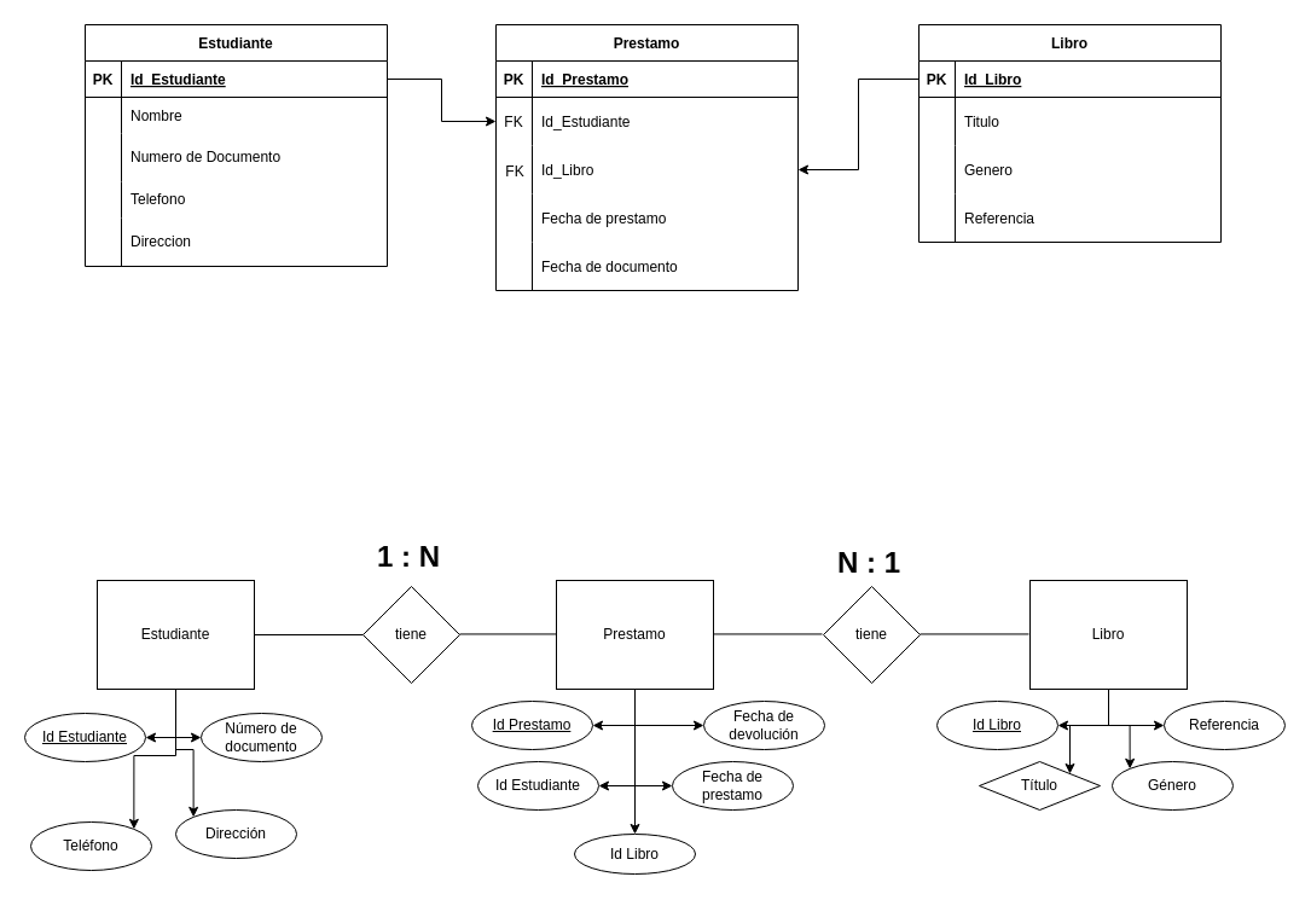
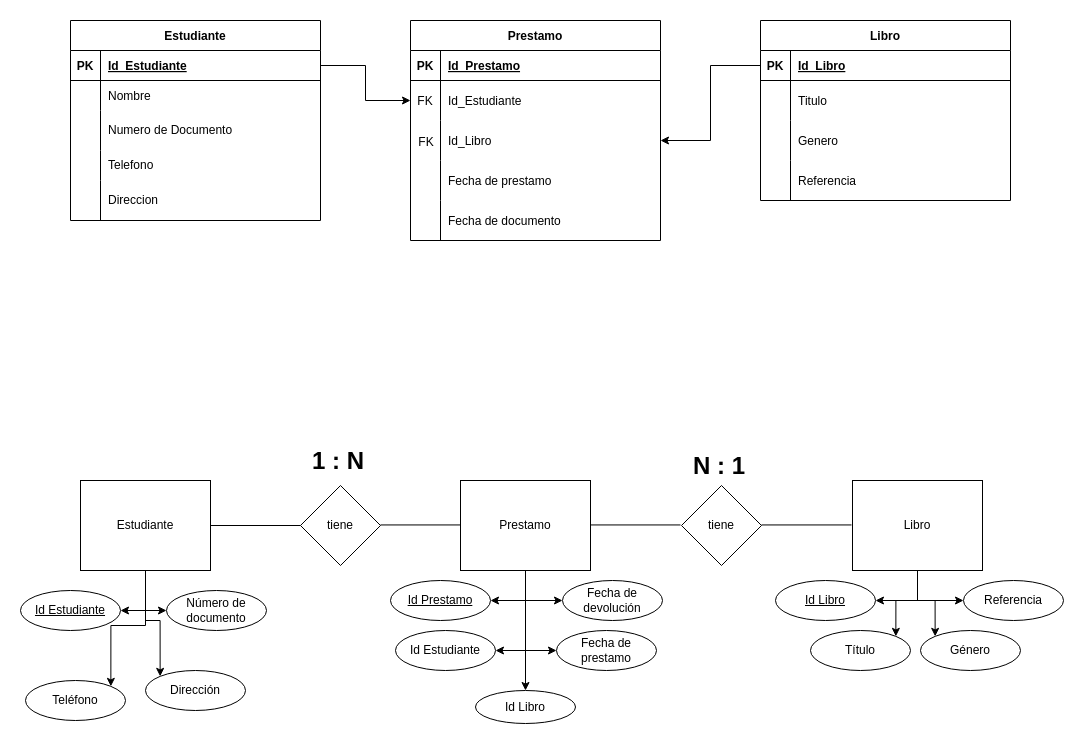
  <mxCell id="0" />
  <mxCell id="1" parent="0" />
  <mxCell id="2" value="Prestamo" style="shape=table;startSize=30;container=1;collapsible=1;childLayout=tableLayout;fixedRows=1;rowLines=0;fontStyle=1;align=center;resizeLast=1;" parent="1" vertex="1"><mxGeometry x="410" y="20" width="250" height="220" as="geometry"><mxRectangle x="390" y="120" width="80" height="30" as="alternateBounds" /></mxGeometry></mxCell>
  <mxCell id="3" value="" style="shape=partialRectangle;collapsible=0;dropTarget=0;pointerEvents=0;fillColor=none;points=[[0,0.5],[1,0.5]];portConstraint=eastwest;top=0;left=0;right=0;bottom=1;" parent="2" vertex="1"><mxGeometry y="30" width="250" height="30" as="geometry" /></mxCell>
  <mxCell id="4" value="PK" style="shape=partialRectangle;overflow=hidden;connectable=0;fillColor=none;top=0;left=0;bottom=0;right=0;fontStyle=1;" parent="3" vertex="1"><mxGeometry width="30" height="30" as="geometry"><mxRectangle width="30" height="30" as="alternateBounds" /></mxGeometry></mxCell>
  <mxCell id="5" value="Id_Prestamo" style="shape=partialRectangle;overflow=hidden;connectable=0;fillColor=none;top=0;left=0;bottom=0;right=0;align=left;spacingLeft=6;fontStyle=5;" parent="3" vertex="1"><mxGeometry x="30" width="220" height="30" as="geometry"><mxRectangle width="220" height="30" as="alternateBounds" /></mxGeometry></mxCell>
  <mxCell id="6" value="" style="shape=partialRectangle;collapsible=0;dropTarget=0;pointerEvents=0;fillColor=none;points=[[0,0.5],[1,0.5]];portConstraint=eastwest;top=0;left=0;right=0;bottom=0;" parent="2" vertex="1"><mxGeometry y="60" width="250" height="40" as="geometry" /></mxCell>
  <mxCell id="7" value="FK" style="shape=partialRectangle;overflow=hidden;connectable=0;fillColor=none;top=0;left=0;bottom=0;right=0;" parent="6" vertex="1"><mxGeometry width="30" height="40" as="geometry"><mxRectangle width="30" height="40" as="alternateBounds" /></mxGeometry></mxCell>
  <mxCell id="8" value="Id_Estudiante" style="shape=partialRectangle;overflow=hidden;connectable=0;fillColor=none;top=0;left=0;bottom=0;right=0;align=left;spacingLeft=6;" parent="6" vertex="1"><mxGeometry x="30" width="220" height="40" as="geometry"><mxRectangle width="220" height="40" as="alternateBounds" /></mxGeometry></mxCell>
  <mxCell id="9" value="" style="shape=partialRectangle;collapsible=0;dropTarget=0;pointerEvents=0;fillColor=none;points=[[0,0.5],[1,0.5]];portConstraint=eastwest;top=0;left=0;right=0;bottom=0;" parent="2" vertex="1"><mxGeometry y="100" width="250" height="40" as="geometry" /></mxCell>
  <mxCell id="10" value="" style="shape=partialRectangle;overflow=hidden;connectable=0;fillColor=none;top=0;left=0;bottom=0;right=0;" parent="9" vertex="1"><mxGeometry width="30" height="40" as="geometry"><mxRectangle width="30" height="40" as="alternateBounds" /></mxGeometry></mxCell>
  <mxCell id="11" value="Id_Libro" style="shape=partialRectangle;overflow=hidden;connectable=0;fillColor=none;top=0;left=0;bottom=0;right=0;align=left;spacingLeft=6;" parent="9" vertex="1"><mxGeometry x="30" width="220" height="40" as="geometry"><mxRectangle width="220" height="40" as="alternateBounds" /></mxGeometry></mxCell>
  <mxCell id="12" style="shape=partialRectangle;collapsible=0;dropTarget=0;pointerEvents=0;fillColor=none;points=[[0,0.5],[1,0.5]];portConstraint=eastwest;top=0;left=0;right=0;bottom=0;" parent="2" vertex="1"><mxGeometry y="140" width="250" height="40" as="geometry" /></mxCell>
  <mxCell id="13" style="shape=partialRectangle;overflow=hidden;connectable=0;fillColor=none;top=0;left=0;bottom=0;right=0;" parent="12" vertex="1"><mxGeometry width="30" height="40" as="geometry"><mxRectangle width="30" height="40" as="alternateBounds" /></mxGeometry></mxCell>
  <mxCell id="14" value="Fecha de prestamo" style="shape=partialRectangle;overflow=hidden;connectable=0;fillColor=none;top=0;left=0;bottom=0;right=0;align=left;spacingLeft=6;" parent="12" vertex="1"><mxGeometry x="30" width="220" height="40" as="geometry"><mxRectangle width="220" height="40" as="alternateBounds" /></mxGeometry></mxCell>
  <mxCell id="15" style="shape=partialRectangle;collapsible=0;dropTarget=0;pointerEvents=0;fillColor=none;points=[[0,0.5],[1,0.5]];portConstraint=eastwest;top=0;left=0;right=0;bottom=0;" parent="2" vertex="1"><mxGeometry y="180" width="250" height="40" as="geometry" /></mxCell>
  <mxCell id="16" style="shape=partialRectangle;overflow=hidden;connectable=0;fillColor=none;top=0;left=0;bottom=0;right=0;" parent="15" vertex="1"><mxGeometry width="30" height="40" as="geometry"><mxRectangle width="30" height="40" as="alternateBounds" /></mxGeometry></mxCell>
  <mxCell id="17" value="Fecha de documento" style="shape=partialRectangle;overflow=hidden;connectable=0;fillColor=none;top=0;left=0;bottom=0;right=0;align=left;spacingLeft=6;" parent="15" vertex="1"><mxGeometry x="30" width="220" height="40" as="geometry"><mxRectangle width="220" height="40" as="alternateBounds" /></mxGeometry></mxCell>
  <mxCell id="18" value="Libro" style="shape=table;startSize=30;container=1;collapsible=1;childLayout=tableLayout;fixedRows=1;rowLines=0;fontStyle=1;align=center;resizeLast=1;" parent="1" vertex="1"><mxGeometry x="760" y="20" width="250" height="180" as="geometry" /></mxCell>
  <mxCell id="19" value="" style="shape=partialRectangle;collapsible=0;dropTarget=0;pointerEvents=0;fillColor=none;points=[[0,0.5],[1,0.5]];portConstraint=eastwest;top=0;left=0;right=0;bottom=1;" parent="18" vertex="1"><mxGeometry y="30" width="250" height="30" as="geometry" /></mxCell>
  <mxCell id="20" value="PK" style="shape=partialRectangle;overflow=hidden;connectable=0;fillColor=none;top=0;left=0;bottom=0;right=0;fontStyle=1;" parent="19" vertex="1"><mxGeometry width="30" height="30" as="geometry"><mxRectangle width="30" height="30" as="alternateBounds" /></mxGeometry></mxCell>
  <mxCell id="21" value="Id_Libro" style="shape=partialRectangle;overflow=hidden;connectable=0;fillColor=none;top=0;left=0;bottom=0;right=0;align=left;spacingLeft=6;fontStyle=5;" parent="19" vertex="1"><mxGeometry x="30" width="220" height="30" as="geometry"><mxRectangle width="220" height="30" as="alternateBounds" /></mxGeometry></mxCell>
  <mxCell id="22" value="" style="shape=partialRectangle;collapsible=0;dropTarget=0;pointerEvents=0;fillColor=none;points=[[0,0.5],[1,0.5]];portConstraint=eastwest;top=0;left=0;right=0;bottom=0;" parent="18" vertex="1"><mxGeometry y="60" width="250" height="40" as="geometry" /></mxCell>
  <mxCell id="23" value="" style="shape=partialRectangle;overflow=hidden;connectable=0;fillColor=none;top=0;left=0;bottom=0;right=0;" parent="22" vertex="1"><mxGeometry width="30" height="40" as="geometry"><mxRectangle width="30" height="40" as="alternateBounds" /></mxGeometry></mxCell>
  <mxCell id="24" value="Titulo" style="shape=partialRectangle;overflow=hidden;connectable=0;fillColor=none;top=0;left=0;bottom=0;right=0;align=left;spacingLeft=6;" parent="22" vertex="1"><mxGeometry x="30" width="220" height="40" as="geometry"><mxRectangle width="220" height="40" as="alternateBounds" /></mxGeometry></mxCell>
  <mxCell id="25" value="" style="shape=partialRectangle;collapsible=0;dropTarget=0;pointerEvents=0;fillColor=none;points=[[0,0.5],[1,0.5]];portConstraint=eastwest;top=0;left=0;right=0;bottom=0;" parent="18" vertex="1"><mxGeometry y="100" width="250" height="40" as="geometry" /></mxCell>
  <mxCell id="26" value="" style="shape=partialRectangle;overflow=hidden;connectable=0;fillColor=none;top=0;left=0;bottom=0;right=0;" parent="25" vertex="1"><mxGeometry width="30" height="40" as="geometry"><mxRectangle width="30" height="40" as="alternateBounds" /></mxGeometry></mxCell>
  <mxCell id="27" value="Genero" style="shape=partialRectangle;overflow=hidden;connectable=0;fillColor=none;top=0;left=0;bottom=0;right=0;align=left;spacingLeft=6;" parent="25" vertex="1"><mxGeometry x="30" width="220" height="40" as="geometry"><mxRectangle width="220" height="40" as="alternateBounds" /></mxGeometry></mxCell>
  <mxCell id="28" style="shape=partialRectangle;collapsible=0;dropTarget=0;pointerEvents=0;fillColor=none;points=[[0,0.5],[1,0.5]];portConstraint=eastwest;top=0;left=0;right=0;bottom=0;" parent="18" vertex="1"><mxGeometry y="140" width="250" height="40" as="geometry" /></mxCell>
  <mxCell id="29" style="shape=partialRectangle;overflow=hidden;connectable=0;fillColor=none;top=0;left=0;bottom=0;right=0;" parent="28" vertex="1"><mxGeometry width="30" height="40" as="geometry"><mxRectangle width="30" height="40" as="alternateBounds" /></mxGeometry></mxCell>
  <mxCell id="30" value="Referencia" style="shape=partialRectangle;overflow=hidden;connectable=0;fillColor=none;top=0;left=0;bottom=0;right=0;align=left;spacingLeft=6;" parent="28" vertex="1"><mxGeometry x="30" width="220" height="40" as="geometry"><mxRectangle width="220" height="40" as="alternateBounds" /></mxGeometry></mxCell>
  <mxCell id="31" value="Estudiante" style="shape=table;startSize=30;container=1;collapsible=1;childLayout=tableLayout;fixedRows=1;rowLines=0;fontStyle=1;align=center;resizeLast=1;" parent="1" vertex="1"><mxGeometry x="70" y="20" width="250" height="200" as="geometry" /></mxCell>
  <mxCell id="32" value="" style="shape=partialRectangle;collapsible=0;dropTarget=0;pointerEvents=0;fillColor=none;points=[[0,0.5],[1,0.5]];portConstraint=eastwest;top=0;left=0;right=0;bottom=1;" parent="31" vertex="1"><mxGeometry y="30" width="250" height="30" as="geometry" /></mxCell>
  <mxCell id="33" value="PK" style="shape=partialRectangle;overflow=hidden;connectable=0;fillColor=none;top=0;left=0;bottom=0;right=0;fontStyle=1;" parent="32" vertex="1"><mxGeometry width="30" height="30" as="geometry"><mxRectangle width="30" height="30" as="alternateBounds" /></mxGeometry></mxCell>
  <mxCell id="34" value="Id_Estudiante" style="shape=partialRectangle;overflow=hidden;connectable=0;fillColor=none;top=0;left=0;bottom=0;right=0;align=left;spacingLeft=6;fontStyle=5;" parent="32" vertex="1"><mxGeometry x="30" width="220" height="30" as="geometry"><mxRectangle width="220" height="30" as="alternateBounds" /></mxGeometry></mxCell>
  <mxCell id="35" value="" style="shape=partialRectangle;collapsible=0;dropTarget=0;pointerEvents=0;fillColor=none;points=[[0,0.5],[1,0.5]];portConstraint=eastwest;top=0;left=0;right=0;bottom=0;" parent="31" vertex="1"><mxGeometry y="60" width="250" height="30" as="geometry" /></mxCell>
  <mxCell id="36" value="" style="shape=partialRectangle;overflow=hidden;connectable=0;fillColor=none;top=0;left=0;bottom=0;right=0;" parent="35" vertex="1"><mxGeometry width="30" height="30" as="geometry"><mxRectangle width="30" height="30" as="alternateBounds" /></mxGeometry></mxCell>
  <mxCell id="37" value="Nombre" style="shape=partialRectangle;overflow=hidden;connectable=0;fillColor=none;top=0;left=0;bottom=0;right=0;align=left;spacingLeft=6;" parent="35" vertex="1"><mxGeometry x="30" width="220" height="30" as="geometry"><mxRectangle width="220" height="30" as="alternateBounds" /></mxGeometry></mxCell>
  <mxCell id="38" value="" style="shape=tableRow;horizontal=0;startSize=0;swimlaneHead=0;swimlaneBody=0;fillColor=none;collapsible=0;dropTarget=0;points=[[0,0.5],[1,0.5]];portConstraint=eastwest;top=0;left=0;right=0;bottom=0;" parent="31" vertex="1"><mxGeometry y="90" width="250" height="40" as="geometry" /></mxCell>
  <mxCell id="39" value="" style="shape=partialRectangle;connectable=0;fillColor=none;top=0;left=0;bottom=0;right=0;editable=1;overflow=hidden;whiteSpace=wrap;html=1;" parent="38" vertex="1"><mxGeometry width="30" height="40" as="geometry"><mxRectangle width="30" height="40" as="alternateBounds" /></mxGeometry></mxCell>
  <mxCell id="40" value="Numero de Documento" style="shape=partialRectangle;connectable=0;fillColor=none;top=0;left=0;bottom=0;right=0;align=left;spacingLeft=6;overflow=hidden;whiteSpace=wrap;html=1;" parent="38" vertex="1"><mxGeometry x="30" width="220" height="40" as="geometry"><mxRectangle width="220" height="40" as="alternateBounds" /></mxGeometry></mxCell>
  <mxCell id="41" value="" style="shape=tableRow;horizontal=0;startSize=0;swimlaneHead=0;swimlaneBody=0;fillColor=none;collapsible=0;dropTarget=0;points=[[0,0.5],[1,0.5]];portConstraint=eastwest;top=0;left=0;right=0;bottom=0;" parent="31" vertex="1"><mxGeometry y="130" width="250" height="30" as="geometry" /></mxCell>
  <mxCell id="42" value="" style="shape=partialRectangle;connectable=0;fillColor=none;top=0;left=0;bottom=0;right=0;editable=1;overflow=hidden;whiteSpace=wrap;html=1;" parent="41" vertex="1"><mxGeometry width="30" height="30" as="geometry"><mxRectangle width="30" height="30" as="alternateBounds" /></mxGeometry></mxCell>
  <mxCell id="43" value="Telefono" style="shape=partialRectangle;connectable=0;fillColor=none;top=0;left=0;bottom=0;right=0;align=left;spacingLeft=6;overflow=hidden;whiteSpace=wrap;html=1;" parent="41" vertex="1"><mxGeometry x="30" width="220" height="30" as="geometry"><mxRectangle width="220" height="30" as="alternateBounds" /></mxGeometry></mxCell>
  <mxCell id="44" value="" style="shape=tableRow;horizontal=0;startSize=0;swimlaneHead=0;swimlaneBody=0;fillColor=none;collapsible=0;dropTarget=0;points=[[0,0.5],[1,0.5]];portConstraint=eastwest;top=0;left=0;right=0;bottom=0;" parent="31" vertex="1"><mxGeometry y="160" width="250" height="40" as="geometry" /></mxCell>
  <mxCell id="45" value="" style="shape=partialRectangle;connectable=0;fillColor=none;top=0;left=0;bottom=0;right=0;editable=1;overflow=hidden;whiteSpace=wrap;html=1;" parent="44" vertex="1"><mxGeometry width="30" height="40" as="geometry"><mxRectangle width="30" height="40" as="alternateBounds" /></mxGeometry></mxCell>
  <mxCell id="46" value="Direccion" style="shape=partialRectangle;connectable=0;fillColor=none;top=0;left=0;bottom=0;right=0;align=left;spacingLeft=6;overflow=hidden;whiteSpace=wrap;html=1;" parent="44" vertex="1"><mxGeometry x="30" width="220" height="40" as="geometry"><mxRectangle width="220" height="40" as="alternateBounds" /></mxGeometry></mxCell>
  <mxCell id="47" value="FK" style="shape=partialRectangle;overflow=hidden;connectable=0;fillColor=none;top=0;left=0;bottom=0;right=0;" parent="1" vertex="1"><mxGeometry x="411" y="126" width="30" height="30" as="geometry"><mxRectangle width="30" height="30" as="alternateBounds" /></mxGeometry></mxCell>
  <mxCell id="48" style="edgeStyle=orthogonalEdgeStyle;rounded=0;orthogonalLoop=1;jettySize=auto;html=1;exitX=0.5;exitY=1;exitDx=0;exitDy=0;entryX=1;entryY=0.5;entryDx=0;entryDy=0;" parent="1" source="52" target="71" edge="1"><mxGeometry relative="1" as="geometry" /></mxCell>
  <mxCell id="49" style="edgeStyle=orthogonalEdgeStyle;rounded=0;orthogonalLoop=1;jettySize=auto;html=1;exitX=0.5;exitY=1;exitDx=0;exitDy=0;entryX=1;entryY=0;entryDx=0;entryDy=0;" parent="1" source="52" target="76" edge="1"><mxGeometry relative="1" as="geometry" /></mxCell>
  <mxCell id="50" style="edgeStyle=orthogonalEdgeStyle;rounded=0;orthogonalLoop=1;jettySize=auto;html=1;exitX=0.5;exitY=1;exitDx=0;exitDy=0;entryX=0;entryY=0;entryDx=0;entryDy=0;" parent="1" source="52" target="77" edge="1"><mxGeometry relative="1" as="geometry" /></mxCell>
  <mxCell id="51" style="edgeStyle=orthogonalEdgeStyle;rounded=0;orthogonalLoop=1;jettySize=auto;html=1;exitX=0.5;exitY=1;exitDx=0;exitDy=0;entryX=0;entryY=0.5;entryDx=0;entryDy=0;" parent="1" source="52" target="78" edge="1"><mxGeometry relative="1" as="geometry"><Array as="points"><mxPoint x="145" y="610" /></Array></mxGeometry></mxCell>
  <mxCell id="52" value="Estudiante" style="rounded=0;whiteSpace=wrap;html=1;" parent="1" vertex="1"><mxGeometry x="80" y="480" width="130" height="90" as="geometry" /></mxCell>
  <mxCell id="53" value="tiene" style="rhombus;whiteSpace=wrap;html=1;" parent="1" vertex="1"><mxGeometry x="300" y="485" width="80" height="80" as="geometry" /></mxCell>
  <mxCell id="54" value="" style="endArrow=none;html=1;rounded=0;exitX=1;exitY=0.5;exitDx=0;exitDy=0;entryX=0;entryY=0.5;entryDx=0;entryDy=0;" parent="1" source="52" target="53" edge="1"><mxGeometry width="50" height="50" relative="1" as="geometry"><mxPoint x="460" y="390" as="sourcePoint" /><mxPoint x="510" y="340" as="targetPoint" /></mxGeometry></mxCell>
  <mxCell id="55" value="" style="endArrow=none;html=1;rounded=0;exitX=1;exitY=0.5;exitDx=0;exitDy=0;entryX=0;entryY=0.5;entryDx=0;entryDy=0;" parent="1" edge="1"><mxGeometry width="50" height="50" relative="1" as="geometry"><mxPoint x="380" y="524.44" as="sourcePoint" /><mxPoint x="470" y="524.44" as="targetPoint" /></mxGeometry></mxCell>
  <mxCell id="56" style="edgeStyle=orthogonalEdgeStyle;rounded=0;orthogonalLoop=1;jettySize=auto;html=1;exitX=0.5;exitY=1;exitDx=0;exitDy=0;entryX=1;entryY=0.5;entryDx=0;entryDy=0;" parent="1" source="60" target="73" edge="1"><mxGeometry relative="1" as="geometry" /></mxCell>
  <mxCell id="57" style="edgeStyle=orthogonalEdgeStyle;rounded=0;orthogonalLoop=1;jettySize=auto;html=1;exitX=0.5;exitY=1;exitDx=0;exitDy=0;entryX=0;entryY=0.5;entryDx=0;entryDy=0;" parent="1" source="60" target="80" edge="1"><mxGeometry relative="1" as="geometry"><Array as="points"><mxPoint x="525" y="600" /></Array></mxGeometry></mxCell>
  <mxCell id="58" style="edgeStyle=orthogonalEdgeStyle;rounded=0;orthogonalLoop=1;jettySize=auto;html=1;exitX=0.5;exitY=1;exitDx=0;exitDy=0;entryX=1;entryY=0.5;entryDx=0;entryDy=0;" parent="1" source="60" target="81" edge="1"><mxGeometry relative="1" as="geometry" /></mxCell>
  <mxCell id="59" style="edgeStyle=orthogonalEdgeStyle;rounded=0;orthogonalLoop=1;jettySize=auto;html=1;exitX=0.5;exitY=1;exitDx=0;exitDy=0;entryX=0;entryY=0.5;entryDx=0;entryDy=0;" parent="1" source="60" target="79" edge="1"><mxGeometry relative="1" as="geometry"><Array as="points"><mxPoint x="525" y="650" /></Array></mxGeometry></mxCell>
  <mxCell id="60" value="Prestamo" style="rounded=0;whiteSpace=wrap;html=1;" parent="1" vertex="1"><mxGeometry x="460" y="480" width="130" height="90" as="geometry" /></mxCell>
  <mxCell id="61" value="tiene" style="rhombus;whiteSpace=wrap;html=1;" parent="1" vertex="1"><mxGeometry x="681" y="485" width="80" height="80" as="geometry" /></mxCell>
  <mxCell id="62" value="" style="endArrow=none;html=1;rounded=0;exitX=1;exitY=0.5;exitDx=0;exitDy=0;entryX=0;entryY=0.5;entryDx=0;entryDy=0;" parent="1" edge="1"><mxGeometry width="50" height="50" relative="1" as="geometry"><mxPoint x="590" y="524.44" as="sourcePoint" /><mxPoint x="680" y="524.44" as="targetPoint" /></mxGeometry></mxCell>
  <mxCell id="63" style="edgeStyle=orthogonalEdgeStyle;rounded=0;orthogonalLoop=1;jettySize=auto;html=1;exitX=0.5;exitY=1;exitDx=0;exitDy=0;entryX=1;entryY=0;entryDx=0;entryDy=0;" parent="1" source="67" target="85" edge="1"><mxGeometry relative="1" as="geometry" /></mxCell>
  <mxCell id="64" style="edgeStyle=orthogonalEdgeStyle;rounded=0;orthogonalLoop=1;jettySize=auto;html=1;exitX=0.5;exitY=1;exitDx=0;exitDy=0;entryX=0;entryY=0;entryDx=0;entryDy=0;" parent="1" source="67" target="83" edge="1"><mxGeometry relative="1" as="geometry" /></mxCell>
  <mxCell id="65" style="edgeStyle=orthogonalEdgeStyle;rounded=0;orthogonalLoop=1;jettySize=auto;html=1;exitX=0.5;exitY=1;exitDx=0;exitDy=0;entryX=1;entryY=0.5;entryDx=0;entryDy=0;" parent="1" source="67" target="72" edge="1"><mxGeometry relative="1" as="geometry" /></mxCell>
  <mxCell id="66" style="edgeStyle=orthogonalEdgeStyle;rounded=0;orthogonalLoop=1;jettySize=auto;html=1;exitX=0.5;exitY=1;exitDx=0;exitDy=0;entryX=0;entryY=0.5;entryDx=0;entryDy=0;" parent="1" source="67" target="84" edge="1"><mxGeometry relative="1" as="geometry" /></mxCell>
  <mxCell id="67" value="Libro" style="rounded=0;whiteSpace=wrap;html=1;" parent="1" vertex="1"><mxGeometry x="852" y="480" width="130" height="90" as="geometry" /></mxCell>
  <mxCell id="68" value="" style="endArrow=none;html=1;rounded=0;exitX=1;exitY=0.5;exitDx=0;exitDy=0;entryX=0;entryY=0.5;entryDx=0;entryDy=0;" parent="1" edge="1"><mxGeometry width="50" height="50" relative="1" as="geometry"><mxPoint x="761" y="524.44" as="sourcePoint" /><mxPoint x="851" y="524.44" as="targetPoint" /></mxGeometry></mxCell>
  <mxCell id="69" value="&lt;h1 style=&quot;margin-top: 0px;&quot;&gt;1 : N&lt;/h1&gt;" style="text;html=1;whiteSpace=wrap;overflow=hidden;rounded=0;" parent="1" vertex="1"><mxGeometry x="310" y="440" width="60" height="40" as="geometry" /></mxCell>
  <mxCell id="70" value="&lt;h1 style=&quot;margin-top: 0px;&quot;&gt;N : 1&lt;/h1&gt;" style="text;html=1;whiteSpace=wrap;overflow=hidden;rounded=0;" parent="1" vertex="1"><mxGeometry x="691" y="445" width="60" height="40" as="geometry" /></mxCell>
  <mxCell id="71" value="&lt;u&gt;Id Estudiante&lt;/u&gt;" style="ellipse;whiteSpace=wrap;html=1;align=center;" parent="1" vertex="1"><mxGeometry y="590" width="100" height="40" as="geometry" x="20" /></mxCell>
  <mxCell id="72" value="&lt;u&gt;Id Libro&lt;/u&gt;" style="ellipse;whiteSpace=wrap;html=1;align=center;" parent="1" vertex="1"><mxGeometry x="775" y="580" width="100" height="40" as="geometry" /></mxCell>
  <mxCell id="73" value="&lt;u&gt;Id Prestamo&lt;/u&gt;" style="ellipse;whiteSpace=wrap;html=1;align=center;" parent="1" vertex="1"><mxGeometry x="390" y="580" width="100" height="40" as="geometry" /></mxCell>
  <mxCell id="74" value="" style="edgeStyle=orthogonalEdgeStyle;rounded=0;orthogonalLoop=1;jettySize=auto;html=1;" parent="1" source="32" target="6" edge="1"><mxGeometry relative="1" as="geometry" /></mxCell>
  <mxCell id="75" value="" style="edgeStyle=orthogonalEdgeStyle;rounded=0;orthogonalLoop=1;jettySize=auto;html=1;entryX=1;entryY=0.5;entryDx=0;entryDy=0;" parent="1" source="19" target="9" edge="1"><mxGeometry relative="1" as="geometry" /></mxCell>
  <mxCell id="76" value="Teléfono" style="ellipse;whiteSpace=wrap;html=1;align=center;" parent="1" vertex="1"><mxGeometry x="25" y="680" width="100" height="40" as="geometry" /></mxCell>
  <mxCell id="77" value="Dirección" style="ellipse;whiteSpace=wrap;html=1;align=center;" parent="1" vertex="1"><mxGeometry x="145" y="670" width="100" height="40" as="geometry" /></mxCell>
  <mxCell id="78" value="Número de documento" style="ellipse;whiteSpace=wrap;html=1;align=center;" parent="1" vertex="1"><mxGeometry x="166" y="590" width="100" height="40" as="geometry" /></mxCell>
  <mxCell id="79" value="Fecha de prestamo" style="ellipse;whiteSpace=wrap;html=1;align=center;" parent="1" vertex="1"><mxGeometry x="556" y="630" width="100" height="40" as="geometry" /></mxCell>
- <mxCell id="80" value="Fecha de devolución" style="ellipse;whiteSpace=wrap;html=1;align=center;" parent="1" vertex="1"><mxGeometry x="582" y="580" width="100" height="40" as="geometry" /></mxCell>
+ <mxCell id="80" value="Fecha de devolución" style="ellipse;whiteSpace=wrap;html=1;align=center;" parent="1" vertex="1"><mxGeometry x="562" y="580" width="100" height="40" as="geometry" /></mxCell>
  <mxCell id="81" value="Id Estudiante" style="ellipse;whiteSpace=wrap;html=1;align=center;" parent="1" vertex="1"><mxGeometry x="395" y="630" width="100" height="40" as="geometry" /></mxCell>
  <mxCell id="82" value="Id Libro" style="ellipse;whiteSpace=wrap;html=1;align=center;" parent="1" vertex="1"><mxGeometry x="475" y="690" width="100" height="33" as="geometry" /></mxCell>
  <mxCell id="83" value="Género" style="ellipse;whiteSpace=wrap;html=1;align=center;" parent="1" vertex="1"><mxGeometry x="920" y="630" width="100" height="40" as="geometry" /></mxCell>
  <mxCell id="84" value="Referencia" style="ellipse;whiteSpace=wrap;html=1;align=center;" parent="1" vertex="1"><mxGeometry x="963" y="580" width="100" height="40" as="geometry" /></mxCell>
- <mxCell id="85" value="Título" style="rhombus;whiteSpace=wrap;html=1;align=center;" parent="1" vertex="1"><mxGeometry x="810" y="630" width="100" height="40" as="geometry" /></mxCell>
+ <mxCell id="85" value="Título" style="ellipse;whiteSpace=wrap;html=1;align=center;" parent="1" vertex="1"><mxGeometry x="810" y="630" width="100" height="40" as="geometry" /></mxCell>
  <mxCell id="86" style="edgeStyle=orthogonalEdgeStyle;rounded=0;orthogonalLoop=1;jettySize=auto;html=1;exitX=0.5;exitY=1;exitDx=0;exitDy=0;" parent="1" source="60" edge="1"><mxGeometry relative="1" as="geometry"><mxPoint x="525" y="690" as="targetPoint" /></mxGeometry></mxCell>
